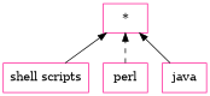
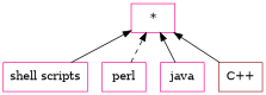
  digraph {
    rankdir=BT
    node [color=deeppink shape=record]
    edge [style=solid]
    n1 [label="{*}"]
    n2 [label="{shell scripts}"]
    n3 [label="{perl}"]
    n4 [label="{java}"]
+   n5 [color=brown label="{C++}"]
    subgraph sub_1 {
      n1
      n2
      n3
      n4
+     n5
    }
    n2 -> n1
    n3 -> n1 [style=dashed]
    n4 -> n1
+   n5 -> n1
  }
